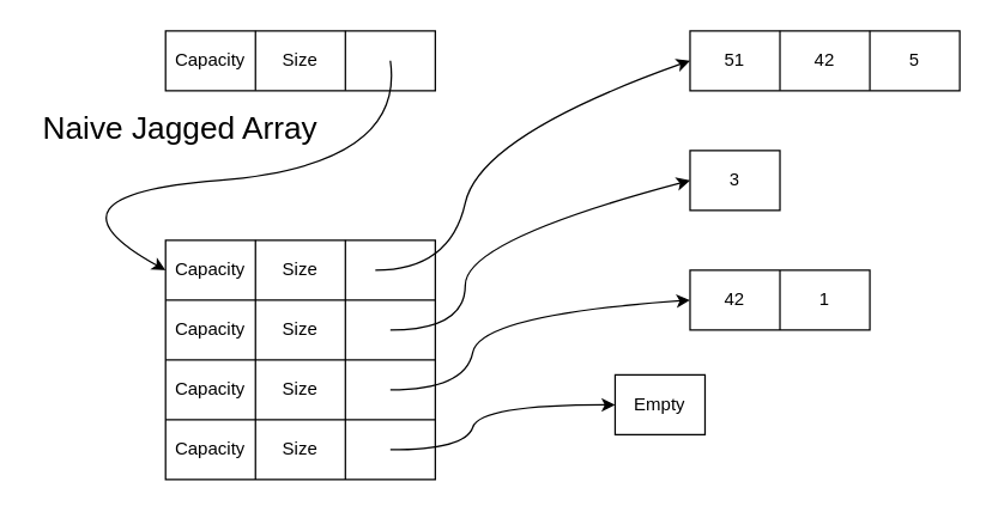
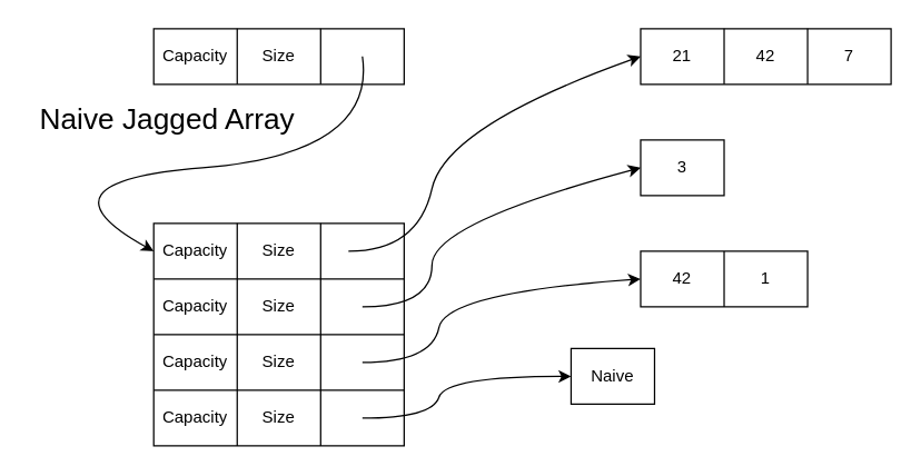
  <mxCell id="0" />
  <mxCell id="1" parent="0" />
  <mxCell id="2" value="" style="shape=table;startSize=0;container=1;collapsible=0;childLayout=tableLayout;" vertex="1" parent="1"><mxGeometry x="110" y="160" width="180" height="160" as="geometry" /></mxCell>
  <mxCell id="3" value="" style="shape=tableRow;horizontal=0;startSize=0;swimlaneHead=0;swimlaneBody=0;strokeColor=inherit;top=0;left=0;bottom=0;right=0;collapsible=0;dropTarget=0;fillColor=none;points=[[0,0.5],[1,0.5]];portConstraint=eastwest;" vertex="1" parent="2"><mxGeometry width="180" height="40" as="geometry" /></mxCell>
  <mxCell id="4" value="&lt;div&gt;Capacity&lt;/div&gt;" style="shape=partialRectangle;html=1;whiteSpace=wrap;connectable=0;strokeColor=inherit;overflow=hidden;fillColor=none;top=0;left=0;bottom=0;right=0;pointerEvents=1;" vertex="1" parent="3"><mxGeometry width="60" height="40" as="geometry"><mxRectangle width="60" height="40" as="alternateBounds" /></mxGeometry></mxCell>
  <mxCell id="5" value="Size" style="shape=partialRectangle;html=1;whiteSpace=wrap;connectable=0;strokeColor=inherit;overflow=hidden;fillColor=none;top=0;left=0;bottom=0;right=0;pointerEvents=1;" vertex="1" parent="3"><mxGeometry x="60" width="60" height="40" as="geometry"><mxRectangle width="60" height="40" as="alternateBounds" /></mxGeometry></mxCell>
  <mxCell id="6" style="shape=partialRectangle;html=1;whiteSpace=wrap;connectable=0;strokeColor=inherit;overflow=hidden;fillColor=none;top=0;left=0;bottom=0;right=0;pointerEvents=1;" vertex="1" parent="3"><mxGeometry x="120" width="60" height="40" as="geometry"><mxRectangle width="60" height="40" as="alternateBounds" /></mxGeometry></mxCell>
  <mxCell id="7" value="" style="shape=tableRow;horizontal=0;startSize=0;swimlaneHead=0;swimlaneBody=0;strokeColor=inherit;top=0;left=0;bottom=0;right=0;collapsible=0;dropTarget=0;fillColor=none;points=[[0,0.5],[1,0.5]];portConstraint=eastwest;" vertex="1" parent="2"><mxGeometry y="40" width="180" height="40" as="geometry" /></mxCell>
  <mxCell id="8" value="&lt;div&gt;Capacity&lt;/div&gt;" style="shape=partialRectangle;html=1;whiteSpace=wrap;connectable=0;strokeColor=inherit;overflow=hidden;fillColor=none;top=0;left=0;bottom=0;right=0;pointerEvents=1;" vertex="1" parent="7"><mxGeometry width="60" height="40" as="geometry"><mxRectangle width="60" height="40" as="alternateBounds" /></mxGeometry></mxCell>
  <mxCell id="9" value="Size" style="shape=partialRectangle;html=1;whiteSpace=wrap;connectable=0;strokeColor=inherit;overflow=hidden;fillColor=none;top=0;left=0;bottom=0;right=0;pointerEvents=1;" vertex="1" parent="7"><mxGeometry x="60" width="60" height="40" as="geometry"><mxRectangle width="60" height="40" as="alternateBounds" /></mxGeometry></mxCell>
  <mxCell id="10" style="shape=partialRectangle;html=1;whiteSpace=wrap;connectable=0;strokeColor=inherit;overflow=hidden;fillColor=none;top=0;left=0;bottom=0;right=0;pointerEvents=1;" vertex="1" parent="7"><mxGeometry x="120" width="60" height="40" as="geometry"><mxRectangle width="60" height="40" as="alternateBounds" /></mxGeometry></mxCell>
  <mxCell id="11" value="" style="shape=tableRow;horizontal=0;startSize=0;swimlaneHead=0;swimlaneBody=0;strokeColor=inherit;top=0;left=0;bottom=0;right=0;collapsible=0;dropTarget=0;fillColor=none;points=[[0,0.5],[1,0.5]];portConstraint=eastwest;" vertex="1" parent="2"><mxGeometry y="80" width="180" height="40" as="geometry" /></mxCell>
  <mxCell id="12" value="&lt;div&gt;Capacity&lt;/div&gt;" style="shape=partialRectangle;html=1;whiteSpace=wrap;connectable=0;strokeColor=inherit;overflow=hidden;fillColor=none;top=0;left=0;bottom=0;right=0;pointerEvents=1;" vertex="1" parent="11"><mxGeometry width="60" height="40" as="geometry"><mxRectangle width="60" height="40" as="alternateBounds" /></mxGeometry></mxCell>
  <mxCell id="13" value="Size" style="shape=partialRectangle;html=1;whiteSpace=wrap;connectable=0;strokeColor=inherit;overflow=hidden;fillColor=none;top=0;left=0;bottom=0;right=0;pointerEvents=1;" vertex="1" parent="11"><mxGeometry x="60" width="60" height="40" as="geometry"><mxRectangle width="60" height="40" as="alternateBounds" /></mxGeometry></mxCell>
  <mxCell id="14" style="shape=partialRectangle;html=1;whiteSpace=wrap;connectable=0;strokeColor=inherit;overflow=hidden;fillColor=none;top=0;left=0;bottom=0;right=0;pointerEvents=1;" vertex="1" parent="11"><mxGeometry x="120" width="60" height="40" as="geometry"><mxRectangle width="60" height="40" as="alternateBounds" /></mxGeometry></mxCell>
  <mxCell id="15" value="" style="shape=tableRow;horizontal=0;startSize=0;swimlaneHead=0;swimlaneBody=0;strokeColor=inherit;top=0;left=0;bottom=0;right=0;collapsible=0;dropTarget=0;fillColor=none;points=[[0,0.5],[1,0.5]];portConstraint=eastwest;" vertex="1" parent="2"><mxGeometry y="120" width="180" height="40" as="geometry" /></mxCell>
  <mxCell id="16" value="&lt;div&gt;Capacity&lt;/div&gt;" style="shape=partialRectangle;html=1;whiteSpace=wrap;connectable=0;strokeColor=inherit;overflow=hidden;fillColor=none;top=0;left=0;bottom=0;right=0;pointerEvents=1;" vertex="1" parent="15"><mxGeometry width="60" height="40" as="geometry"><mxRectangle width="60" height="40" as="alternateBounds" /></mxGeometry></mxCell>
  <mxCell id="17" value="Size" style="shape=partialRectangle;html=1;whiteSpace=wrap;connectable=0;strokeColor=inherit;overflow=hidden;fillColor=none;top=0;left=0;bottom=0;right=0;pointerEvents=1;" vertex="1" parent="15"><mxGeometry x="60" width="60" height="40" as="geometry"><mxRectangle width="60" height="40" as="alternateBounds" /></mxGeometry></mxCell>
  <mxCell id="18" style="shape=partialRectangle;html=1;whiteSpace=wrap;connectable=0;strokeColor=inherit;overflow=hidden;fillColor=none;top=0;left=0;bottom=0;right=0;pointerEvents=1;" vertex="1" parent="15"><mxGeometry x="120" width="60" height="40" as="geometry"><mxRectangle width="60" height="40" as="alternateBounds" /></mxGeometry></mxCell>
  <mxCell id="19" value="" style="shape=table;startSize=0;container=1;collapsible=0;childLayout=tableLayout;" vertex="1" parent="1"><mxGeometry x="460" y="20" width="180" height="40" as="geometry" /></mxCell>
  <mxCell id="20" value="" style="shape=tableRow;horizontal=0;startSize=0;swimlaneHead=0;swimlaneBody=0;strokeColor=inherit;top=0;left=0;bottom=0;right=0;collapsible=0;dropTarget=0;fillColor=none;points=[[0,0.5],[1,0.5]];portConstraint=eastwest;" vertex="1" parent="19"><mxGeometry width="180" height="40" as="geometry" /></mxCell>
- <mxCell id="21" value="51" style="shape=partialRectangle;html=1;whiteSpace=wrap;connectable=0;strokeColor=inherit;overflow=hidden;fillColor=none;top=0;left=0;bottom=0;right=0;pointerEvents=1;" vertex="1" parent="20"><mxGeometry width="60" height="40" as="geometry"><mxRectangle width="60" height="40" as="alternateBounds" /></mxGeometry></mxCell>
+ <mxCell id="21" value="21" style="shape=partialRectangle;html=1;whiteSpace=wrap;connectable=0;strokeColor=inherit;overflow=hidden;fillColor=none;top=0;left=0;bottom=0;right=0;pointerEvents=1;" vertex="1" parent="20"><mxGeometry width="60" height="40" as="geometry"><mxRectangle width="60" height="40" as="alternateBounds" /></mxGeometry></mxCell>
  <mxCell id="22" value="42" style="shape=partialRectangle;html=1;whiteSpace=wrap;connectable=0;strokeColor=inherit;overflow=hidden;fillColor=none;top=0;left=0;bottom=0;right=0;pointerEvents=1;" vertex="1" parent="20"><mxGeometry x="60" width="60" height="40" as="geometry"><mxRectangle width="60" height="40" as="alternateBounds" /></mxGeometry></mxCell>
- <mxCell id="23" value="5" style="shape=partialRectangle;html=1;whiteSpace=wrap;connectable=0;strokeColor=inherit;overflow=hidden;fillColor=none;top=0;left=0;bottom=0;right=0;pointerEvents=1;" vertex="1" parent="20"><mxGeometry x="120" width="60" height="40" as="geometry"><mxRectangle width="60" height="40" as="alternateBounds" /></mxGeometry></mxCell>
+ <mxCell id="23" value="7" style="shape=partialRectangle;html=1;whiteSpace=wrap;connectable=0;strokeColor=inherit;overflow=hidden;fillColor=none;top=0;left=0;bottom=0;right=0;pointerEvents=1;" vertex="1" parent="20"><mxGeometry x="120" width="60" height="40" as="geometry"><mxRectangle width="60" height="40" as="alternateBounds" /></mxGeometry></mxCell>
  <mxCell id="24" value="" style="shape=table;startSize=0;container=1;collapsible=0;childLayout=tableLayout;" vertex="1" parent="1"><mxGeometry x="460" y="100" width="60" height="40" as="geometry" /></mxCell>
  <mxCell id="25" value="" style="shape=tableRow;horizontal=0;startSize=0;swimlaneHead=0;swimlaneBody=0;strokeColor=inherit;top=0;left=0;bottom=0;right=0;collapsible=0;dropTarget=0;fillColor=none;points=[[0,0.5],[1,0.5]];portConstraint=eastwest;" vertex="1" parent="24"><mxGeometry width="60" height="40" as="geometry" /></mxCell>
  <mxCell id="26" value="3" style="shape=partialRectangle;html=1;whiteSpace=wrap;connectable=0;strokeColor=inherit;overflow=hidden;fillColor=none;top=0;left=0;bottom=0;right=0;pointerEvents=1;" vertex="1" parent="25"><mxGeometry width="60" height="40" as="geometry"><mxRectangle width="60" height="40" as="alternateBounds" /></mxGeometry></mxCell>
  <mxCell id="27" value="" style="shape=table;startSize=0;container=1;collapsible=0;childLayout=tableLayout;" vertex="1" parent="1"><mxGeometry x="460" y="180" width="120" height="40" as="geometry" /></mxCell>
  <mxCell id="28" value="" style="shape=tableRow;horizontal=0;startSize=0;swimlaneHead=0;swimlaneBody=0;strokeColor=inherit;top=0;left=0;bottom=0;right=0;collapsible=0;dropTarget=0;fillColor=none;points=[[0,0.5],[1,0.5]];portConstraint=eastwest;" vertex="1" parent="27"><mxGeometry width="120" height="40" as="geometry" /></mxCell>
  <mxCell id="29" value="42" style="shape=partialRectangle;html=1;whiteSpace=wrap;connectable=0;strokeColor=inherit;overflow=hidden;fillColor=none;top=0;left=0;bottom=0;right=0;pointerEvents=1;" vertex="1" parent="28"><mxGeometry width="60" height="40" as="geometry"><mxRectangle width="60" height="40" as="alternateBounds" /></mxGeometry></mxCell>
  <mxCell id="30" value="1" style="shape=partialRectangle;html=1;whiteSpace=wrap;connectable=0;strokeColor=inherit;overflow=hidden;fillColor=none;top=0;left=0;bottom=0;right=0;pointerEvents=1;" vertex="1" parent="28"><mxGeometry x="60" width="60" height="40" as="geometry"><mxRectangle width="60" height="40" as="alternateBounds" /></mxGeometry></mxCell>
  <mxCell id="31" value="" style="shape=table;startSize=0;container=1;collapsible=0;childLayout=tableLayout;" vertex="1" parent="1"><mxGeometry x="410" y="250" width="60" height="40" as="geometry" /></mxCell>
  <mxCell id="32" value="" style="shape=tableRow;horizontal=0;startSize=0;swimlaneHead=0;swimlaneBody=0;strokeColor=inherit;top=0;left=0;bottom=0;right=0;collapsible=0;dropTarget=0;fillColor=none;points=[[0,0.5],[1,0.5]];portConstraint=eastwest;" vertex="1" parent="31"><mxGeometry width="60" height="40" as="geometry" /></mxCell>
- <mxCell id="33" value="Empty" style="shape=partialRectangle;html=1;whiteSpace=wrap;connectable=0;strokeColor=inherit;overflow=hidden;fillColor=none;top=0;left=0;bottom=0;right=0;pointerEvents=1;" vertex="1" parent="32"><mxGeometry width="60" height="40" as="geometry"><mxRectangle width="60" height="40" as="alternateBounds" /></mxGeometry></mxCell>
+ <mxCell id="33" value="Naive" style="shape=partialRectangle;html=1;whiteSpace=wrap;connectable=0;strokeColor=inherit;overflow=hidden;fillColor=none;top=0;left=0;bottom=0;right=0;pointerEvents=1;" vertex="1" parent="32"><mxGeometry width="60" height="40" as="geometry"><mxRectangle width="60" height="40" as="alternateBounds" /></mxGeometry></mxCell>
  <mxCell id="34" value="" style="curved=1;endArrow=classic;html=1;rounded=0;entryX=0;entryY=0.5;entryDx=0;entryDy=0;" edge="1" parent="1" target="20"><mxGeometry width="50" height="50" relative="1" as="geometry"><mxPoint x="250" y="180" as="sourcePoint" /><mxPoint x="300" y="130" as="targetPoint" /><Array as="points"><mxPoint x="300" y="180" /><mxPoint x="320" y="90" /></Array></mxGeometry></mxCell>
  <mxCell id="35" value="" style="curved=1;endArrow=classic;html=1;rounded=0;entryX=0;entryY=0.5;entryDx=0;entryDy=0;" edge="1" parent="1" target="25"><mxGeometry width="50" height="50" relative="1" as="geometry"><mxPoint x="260" y="220" as="sourcePoint" /><mxPoint x="310" y="170" as="targetPoint" /><Array as="points"><mxPoint x="310" y="220" /><mxPoint x="310" y="160" /></Array></mxGeometry></mxCell>
  <mxCell id="36" value="" style="curved=1;endArrow=classic;html=1;rounded=0;entryX=0;entryY=0.5;entryDx=0;entryDy=0;" edge="1" parent="1" target="28"><mxGeometry width="50" height="50" relative="1" as="geometry"><mxPoint x="260" y="260" as="sourcePoint" /><mxPoint x="310" y="210" as="targetPoint" /><Array as="points"><mxPoint x="310" y="260" /><mxPoint x="320" y="210" /></Array></mxGeometry></mxCell>
  <mxCell id="37" value="" style="curved=1;endArrow=classic;html=1;rounded=0;entryX=0;entryY=0.5;entryDx=0;entryDy=0;" edge="1" parent="1" target="32"><mxGeometry width="50" height="50" relative="1" as="geometry"><mxPoint x="260" y="300" as="sourcePoint" /><mxPoint x="310" y="250" as="targetPoint" /><Array as="points"><mxPoint x="310" y="300" /><mxPoint x="320" y="270" /></Array></mxGeometry></mxCell>
  <mxCell id="38" value="" style="shape=table;startSize=0;container=1;collapsible=0;childLayout=tableLayout;" vertex="1" parent="1"><mxGeometry x="110" y="20" width="180" height="40" as="geometry" /></mxCell>
  <mxCell id="39" value="" style="shape=tableRow;horizontal=0;startSize=0;swimlaneHead=0;swimlaneBody=0;strokeColor=inherit;top=0;left=0;bottom=0;right=0;collapsible=0;dropTarget=0;fillColor=none;points=[[0,0.5],[1,0.5]];portConstraint=eastwest;" vertex="1" parent="38"><mxGeometry width="180" height="40" as="geometry" /></mxCell>
  <mxCell id="40" value="Capacity" style="shape=partialRectangle;html=1;whiteSpace=wrap;connectable=0;strokeColor=inherit;overflow=hidden;fillColor=none;top=0;left=0;bottom=0;right=0;pointerEvents=1;" vertex="1" parent="39"><mxGeometry width="60" height="40" as="geometry"><mxRectangle width="60" height="40" as="alternateBounds" /></mxGeometry></mxCell>
  <mxCell id="41" value="Size" style="shape=partialRectangle;html=1;whiteSpace=wrap;connectable=0;strokeColor=inherit;overflow=hidden;fillColor=none;top=0;left=0;bottom=0;right=0;pointerEvents=1;" vertex="1" parent="39"><mxGeometry x="60" width="60" height="40" as="geometry"><mxRectangle width="60" height="40" as="alternateBounds" /></mxGeometry></mxCell>
  <mxCell id="42" value="" style="shape=partialRectangle;html=1;whiteSpace=wrap;connectable=0;strokeColor=inherit;overflow=hidden;fillColor=none;top=0;left=0;bottom=0;right=0;pointerEvents=1;" vertex="1" parent="39"><mxGeometry x="120" width="60" height="40" as="geometry"><mxRectangle width="60" height="40" as="alternateBounds" /></mxGeometry></mxCell>
  <mxCell id="43" value="" style="curved=1;endArrow=classic;html=1;rounded=0;entryX=0;entryY=0.5;entryDx=0;entryDy=0;" edge="1" parent="1" target="3"><mxGeometry width="50" height="50" relative="1" as="geometry"><mxPoint x="260" y="40" as="sourcePoint" /><mxPoint x="310" as="targetPoint" y="-10" /><Array as="points"><mxPoint x="270" y="110" /><mxPoint y="130" x="20" /></Array></mxGeometry></mxCell>
  <mxCell id="44" value="&lt;font style=&quot;font-size: 21px;&quot;&gt;Naive Jagged Array&lt;br&gt;&lt;/font&gt;" style="text;html=1;strokeColor=none;fillColor=none;align=center;verticalAlign=middle;whiteSpace=wrap;rounded=0;" vertex="1" parent="1"><mxGeometry x="20" y="70" width="200" height="30" as="geometry" /></mxCell>
